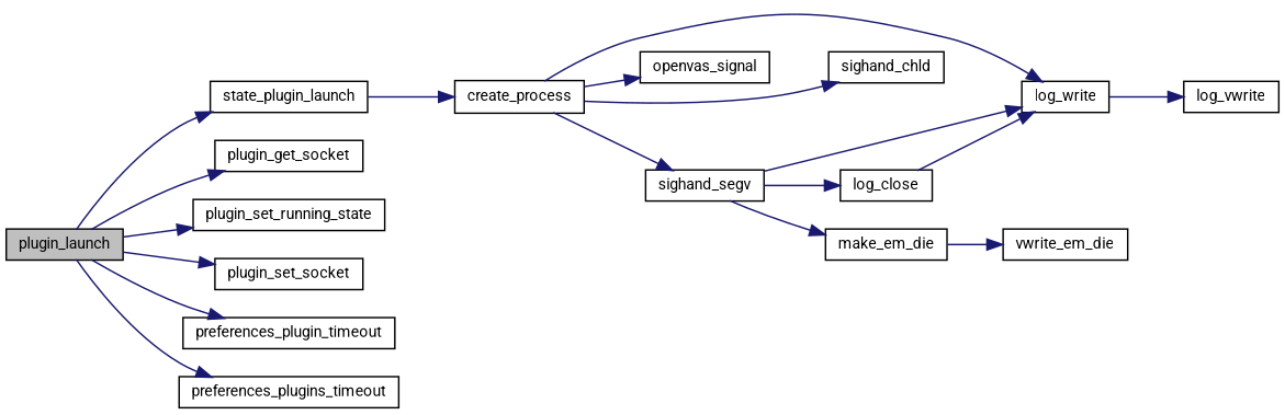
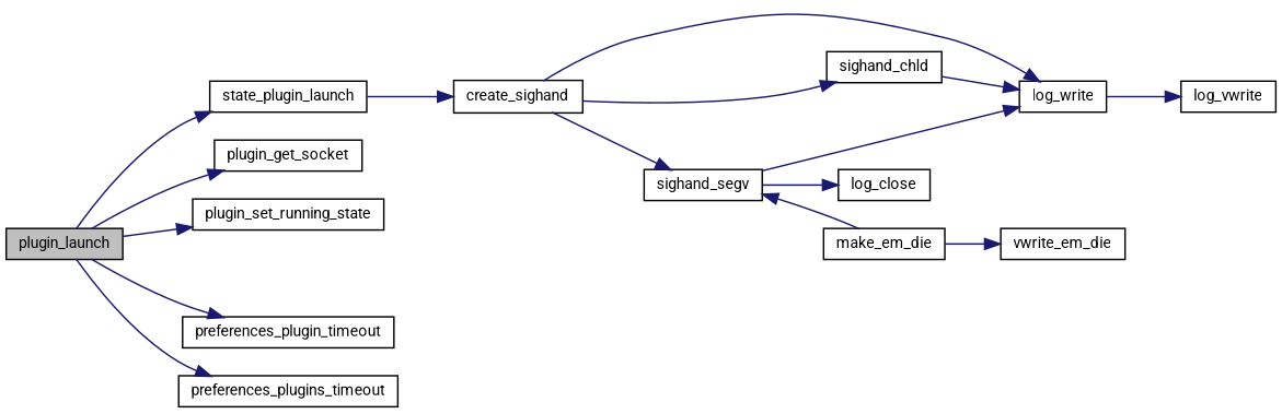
  digraph {
    fontname=Roboto
    rankdir=LR
    node [color=black fontname=Roboto fontsize=10 shape=record]
    edge [color=midnightblue fontname=Roboto fontsize=10 labelfontname=FreeSans labelfontsize=10 style=solid]
    n1 [fillcolor=grey75 fontcolor=black height=0.2 label=plugin_launch style=filled width=0.4]
    n2 [height=0.2 label=state_plugin_launch width=0.4]
    n3 [height=0.2 label=plugin_get_socket width=0.4]
    n4 [height=0.2 label=plugin_set_running_state width=0.4]
-   n5 [height=0.2 label=plugin_set_socket width=0.4]
    n6 [height=0.2 label=preferences_plugin_timeout width=0.4]
    n7 [height=0.2 label=preferences_plugins_timeout width=0.4]
-   n8 [height=0.2 label=create_process width=0.4]
+   n8 [height=0.2 label=create_sighand width=0.4]
    n9 [height=0.2 label=log_write width=0.4]
-   n10 [height=0.2 label=openvas_signal width=0.4]
    n11 [height=0.2 label=sighand_chld width=0.4]
    n12 [height=0.2 label=sighand_segv width=0.4]
    n13 [height=0.2 label=log_vwrite width=0.4]
    n14 [height=0.2 label=log_close width=0.4]
    n15 [height=0.2 label=make_em_die width=0.4]
    n16 [height=0.2 label=vwrite_em_die width=0.4]
    n1 -> n2
    n1 -> n3
    n1 -> n4
-   n1 -> n5
    n1 -> n6
    n1 -> n7
    n2 -> n8
    n8 -> n9
-   n8 -> n10
    n8 -> n11
    n8 -> n12
    n9 -> n13
    n12 -> n9
    n12 -> n14
-   n12 -> n15
-   n14 -> n9
+   n15 -> n12
+   n11 -> n9
    n15 -> n16
  }
